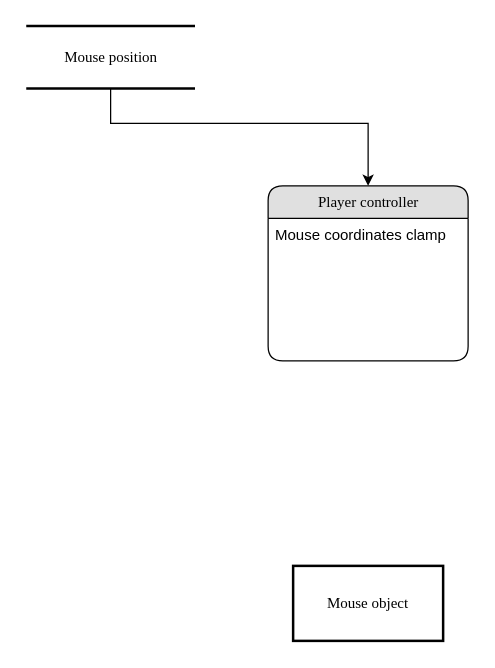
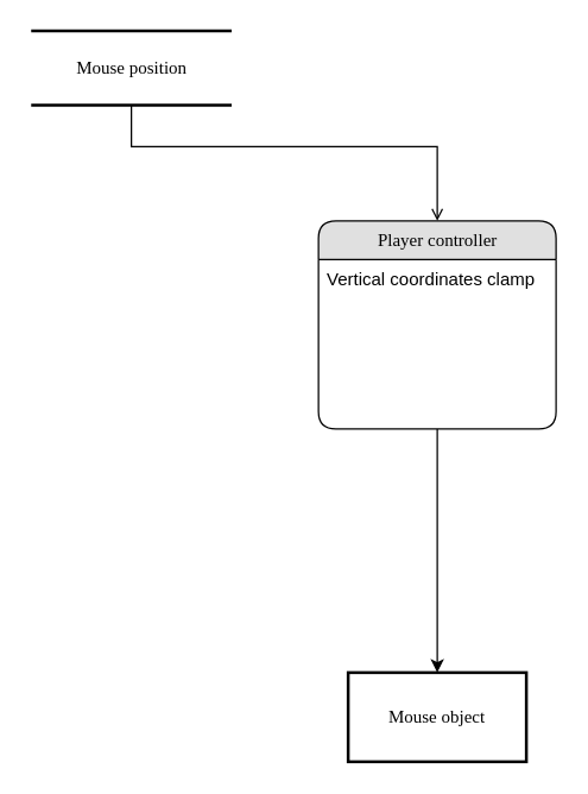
  <mxCell id="0" />
  <mxCell id="1" parent="0" />
+ <mxCell id="2" style="edgeStyle=orthogonalEdgeStyle;rounded=0;orthogonalLoop=1;jettySize=auto;html=1;exitX=0.5;exitY=1;exitDx=0;exitDy=0;entryX=0.5;entryY=0;entryDx=0;entryDy=0;" edge="1" parent="1" source="3" target="7"><mxGeometry relative="1" as="geometry"><mxPoint x="442" y="451" as="targetPoint" /><Array as="points" /></mxGeometry></mxCell>
  <mxCell id="3" value="Player controller" style="swimlane;html=1;fontStyle=0;childLayout=stackLayout;horizontal=1;startSize=26;fillColor=#e0e0e0;horizontalStack=0;resizeParent=1;resizeLast=0;collapsible=1;marginBottom=0;swimlaneFillColor=#ffffff;align=center;rounded=1;shadow=0;comic=0;labelBackgroundColor=none;strokeWidth=1;fontFamily=Verdana;fontSize=12" parent="1" vertex="1"><mxGeometry x="214" y="148" width="160" height="140" as="geometry" /></mxCell>
- <mxCell id="4" value="Mouse coordinates clamp" style="text;html=1;strokeColor=none;fillColor=none;spacingLeft=4;spacingRight=4;whiteSpace=wrap;overflow=hidden;rotatable=0;points=[[0,0.5],[1,0.5]];portConstraint=eastwest;" parent="3" vertex="1"><mxGeometry y="26" width="160" height="26" as="geometry" /></mxCell>
- <mxCell id="5" style="edgeStyle=orthogonalEdgeStyle;rounded=0;orthogonalLoop=1;jettySize=auto;html=1;entryX=0.5;entryY=0;entryDx=0;entryDy=0;" edge="1" parent="1" source="6" target="3"><mxGeometry relative="1" as="geometry"><Array as="points"><mxPoint x="88" y="98" /><mxPoint x="294" y="98" /></Array></mxGeometry></mxCell>
+ <mxCell id="4" value="Vertical coordinates clamp" style="text;html=1;strokeColor=none;fillColor=none;spacingLeft=4;spacingRight=4;whiteSpace=wrap;overflow=hidden;rotatable=0;points=[[0,0.5],[1,0.5]];portConstraint=eastwest;" parent="3" vertex="1"><mxGeometry y="26" width="160" height="26" as="geometry" /></mxCell>
+ <mxCell id="5" style="edgeStyle=orthogonalEdgeStyle;rounded=0;orthogonalLoop=1;jettySize=auto;html=1;entryX=0.5;entryY=0;entryDx=0;entryDy=0;endArrow=open;" edge="1" parent="1" source="6" target="3"><mxGeometry relative="1" as="geometry"><Array as="points"><mxPoint x="88" y="98" /><mxPoint x="294" y="98" /></Array></mxGeometry></mxCell>
  <mxCell id="6" value="Mouse position" style="html=1;rounded=0;shadow=0;comic=0;labelBackgroundColor=none;strokeWidth=2;fontFamily=Verdana;fontSize=12;align=center;shape=mxgraph.ios7ui.horLines;" vertex="1" parent="1"><mxGeometry x="20.5" y="20" width="135" height="50" as="geometry" /></mxCell>
  <mxCell id="7" value="&lt;font face=&quot;Verdana&quot;&gt;Mouse object&lt;/font&gt;" style="rounded=0;whiteSpace=wrap;html=1;strokeWidth=2;gradientColor=none;" vertex="1" parent="1"><mxGeometry x="234" y="452" width="120" height="60" as="geometry" /></mxCell>
